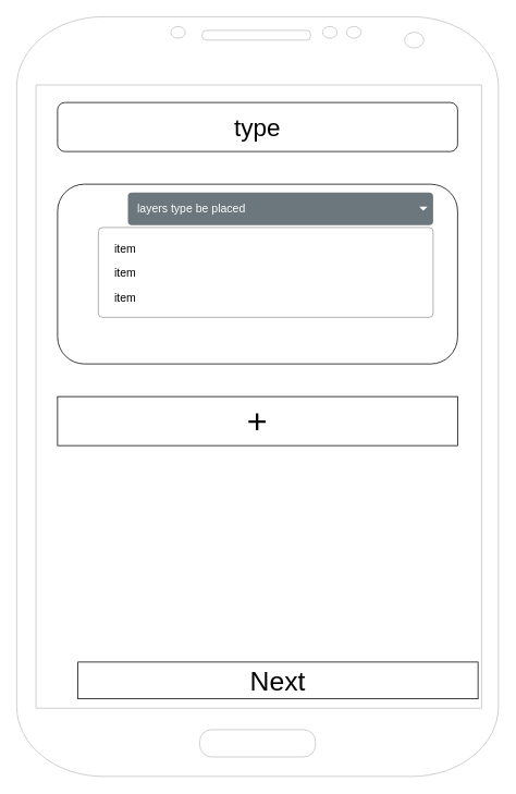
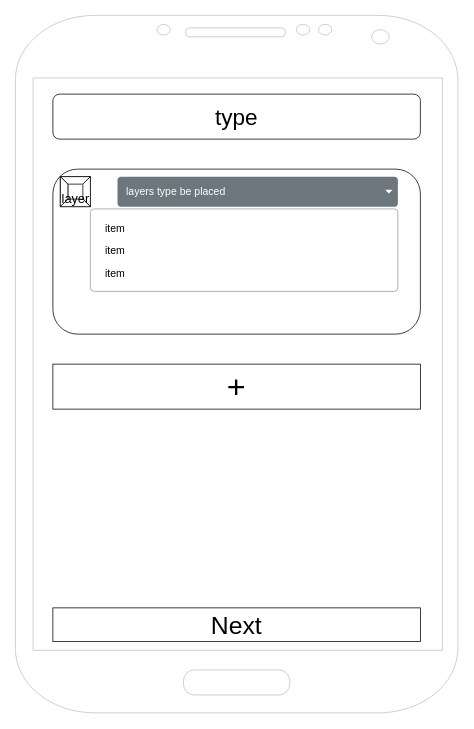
  <mxCell id="0" />
  <mxCell id="1" parent="0" />
  <mxCell id="2" value="restaurant" style="group" vertex="1" connectable="0" parent="1"><mxGeometry x="20" y="20" width="590" height="930" as="geometry" /></mxCell>
  <mxCell id="3" value="" style="verticalLabelPosition=bottom;verticalAlign=top;html=1;shadow=0;dashed=0;strokeWidth=1;shape=mxgraph.android.phone2;strokeColor=#c0c0c0;" vertex="1" parent="2"><mxGeometry width="590" height="930.0" as="geometry" /></mxCell>
  <mxCell id="4" value="type" style="whiteSpace=wrap;html=1;fontSize=30;rounded=1;" vertex="1" parent="2"><mxGeometry x="50" y="105" width="490" height="60" as="geometry" /></mxCell>
  <mxCell id="5" value="&lt;font style=&quot;font-size: 43px;&quot;&gt;+&lt;/font&gt;" style="rounded=0;whiteSpace=wrap;html=1;fontSize=30;" vertex="1" parent="2"><mxGeometry x="50" y="465" width="490" height="60" as="geometry" /></mxCell>
- <mxCell id="6" value="&lt;font style=&quot;font-size: 33px;&quot;&gt;Next&lt;/font&gt;" style="rounded=0;whiteSpace=wrap;html=1;fontSize=17;" vertex="1" parent="2"><mxGeometry x="75" y="790" width="490" height="45" as="geometry" /></mxCell>
+ <mxCell id="6" value="&lt;font style=&quot;font-size: 33px;&quot;&gt;Next&lt;/font&gt;" style="rounded=0;whiteSpace=wrap;html=1;fontSize=17;" vertex="1" parent="2"><mxGeometry x="50" y="790" width="490" height="45" as="geometry" /></mxCell>
  <mxCell id="7" value="" style="rounded=1;whiteSpace=wrap;html=1;fontSize=43;" vertex="1" parent="1"><mxGeometry x="70" y="225" width="490" height="220" as="geometry" /></mxCell>
+ <mxCell id="8" value="&lt;font style=&quot;font-size: 17px;&quot;&gt;layer&lt;/font&gt;" style="labelPosition=center;verticalLabelPosition=middle;align=center;html=1;shape=mxgraph.basic.button;dx=10;fontSize=43;" vertex="1" parent="1"><mxGeometry x="80" width="40" height="40" as="geometry" y="235" /></mxCell>
  <mxCell id="9" value="" style="group" vertex="1" connectable="0" parent="1"><mxGeometry x="120" width="410" height="153" as="geometry" y="235" /></mxCell>
  <mxCell id="10" value="layers type be placed&amp;nbsp;" style="html=1;shadow=0;dashed=0;shape=mxgraph.bootstrap.rrect;rSize=5;strokeColor=none;strokeWidth=1;fillColor=#6C767D;fontColor=#ffffff;whiteSpace=wrap;align=left;verticalAlign=middle;fontStyle=0;fontSize=14;spacingLeft=10;" vertex="1" parent="9"><mxGeometry x="36.176" width="373.824" height="40" as="geometry" /></mxCell>
  <mxCell id="11" value="" style="shape=triangle;direction=south;fillColor=#ffffff;strokeColor=none;perimeter=none;fontSize=43;" vertex="1" parent="10"><mxGeometry x="1" y="0.5" width="10" height="5" relative="1" as="geometry"><mxPoint x="-17" y="-2.5" as="offset" /></mxGeometry></mxCell>
  <mxCell id="12" value="" style="html=1;shadow=0;dashed=0;shape=mxgraph.bootstrap.rrect;rSize=5;fillColor=#ffffff;strokeColor=#999999;fontSize=43;" vertex="1" parent="9"><mxGeometry y="43" width="410" height="110" as="geometry" /></mxCell>
  <mxCell id="13" value="item" style="fillColor=none;strokeColor=none;align=left;spacing=20;fontSize=14;" vertex="1" parent="12"><mxGeometry width="170" height="30" relative="1" as="geometry"><mxPoint y="10" as="offset" /></mxGeometry></mxCell>
  <mxCell id="14" value="item" style="fillColor=none;strokeColor=none;align=left;spacing=20;fontSize=14;" vertex="1" parent="12"><mxGeometry width="170" height="30" relative="1" as="geometry"><mxPoint y="40" as="offset" /></mxGeometry></mxCell>
  <mxCell id="15" value="item" style="fillColor=none;strokeColor=none;align=left;spacing=20;fontSize=14;" vertex="1" parent="12"><mxGeometry width="170" height="30" relative="1" as="geometry"><mxPoint y="70" as="offset" /></mxGeometry></mxCell>
